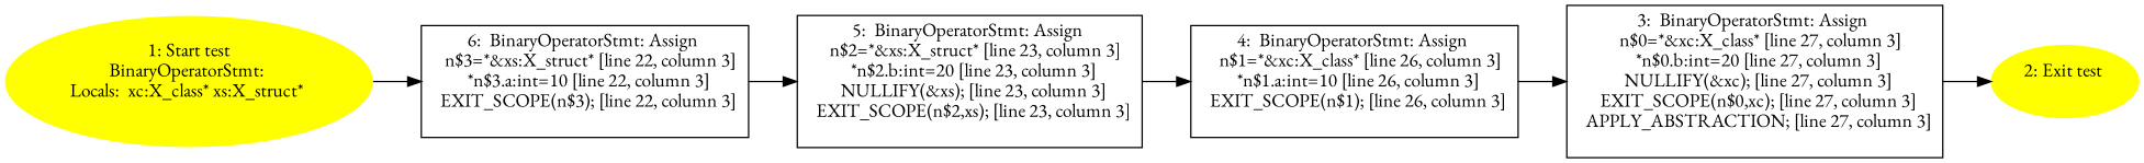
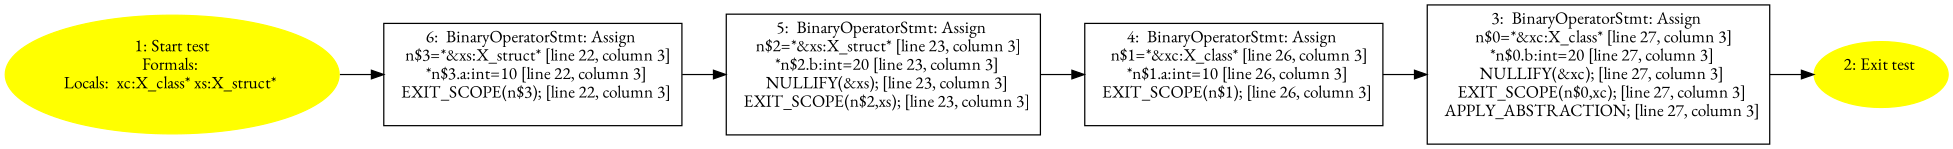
  digraph {
    rankdir=LR
    fontname="EB Garamond"
    node [fontname="EB Garamond" shape=box]
    edge [fontname="EB Garamond"]
-   n1 [color=yellow label="1: Start test\nBinaryOperatorStmt: \nLocals:  xc:X_class* xs:X_struct* \n  " style=filled shape=""]
+   n1 [color=yellow label="1: Start test\nFormals: \nLocals:  xc:X_class* xs:X_struct* \n  " style=filled shape=""]
    n2 [label="6:  BinaryOperatorStmt: Assign \n   n$3=*&xs:X_struct* [line 22, column 3]\n  *n$3.a:int=10 [line 22, column 3]\n  EXIT_SCOPE(n$3); [line 22, column 3]\n "]
    n3 [label="5:  BinaryOperatorStmt: Assign \n   n$2=*&xs:X_struct* [line 23, column 3]\n  *n$2.b:int=20 [line 23, column 3]\n  NULLIFY(&xs); [line 23, column 3]\n  EXIT_SCOPE(n$2,xs); [line 23, column 3]\n "]
    n4 [color=yellow label="2: Exit test \n  " style=filled shape=""]
    n5 [label="3:  BinaryOperatorStmt: Assign \n   n$0=*&xc:X_class* [line 27, column 3]\n  *n$0.b:int=20 [line 27, column 3]\n  NULLIFY(&xc); [line 27, column 3]\n  EXIT_SCOPE(n$0,xc); [line 27, column 3]\n  APPLY_ABSTRACTION; [line 27, column 3]\n "]
    n6 [label="4:  BinaryOperatorStmt: Assign \n   n$1=*&xc:X_class* [line 26, column 3]\n  *n$1.a:int=10 [line 26, column 3]\n  EXIT_SCOPE(n$1); [line 26, column 3]\n "]
    n1 -> n2
    n2 -> n3
    n3 -> n6
    n5 -> n4
    n6 -> n5
  }
